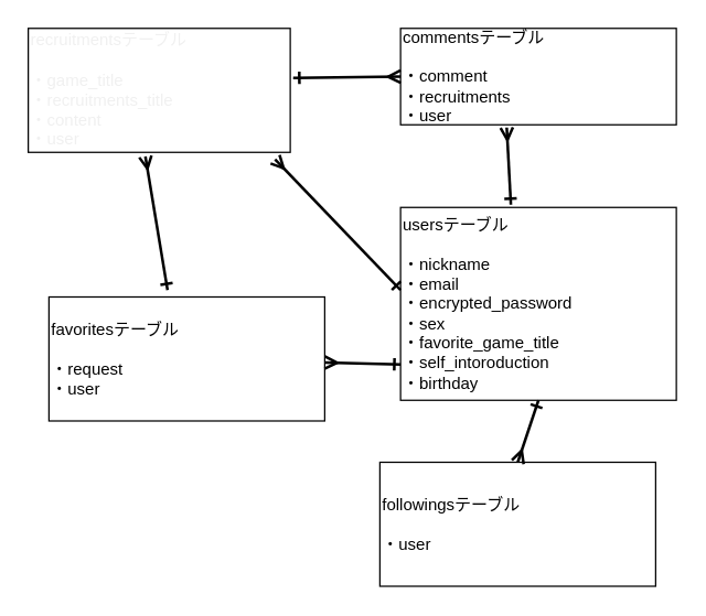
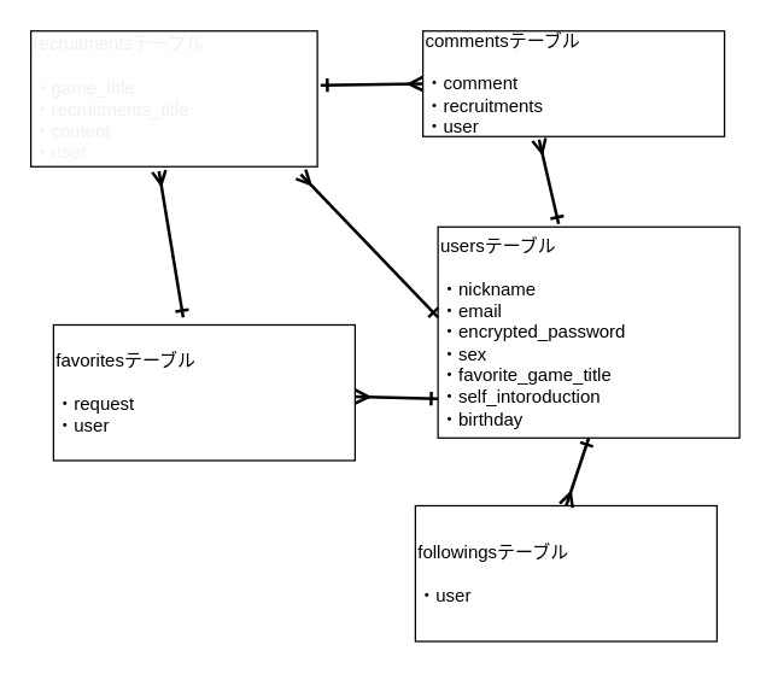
  <mxCell id="0" />
  <mxCell id="1" parent="0" />
  <mxCell id="2" value="usersテーブル&lt;br&gt;&lt;br&gt;・nickname&lt;br&gt;・email&lt;br&gt;・encrypted_password&lt;br&gt;・sex&lt;br&gt;・favorite_game_title&lt;br&gt;・self_intoroduction&lt;br&gt;・birthday" style="rounded=0;whiteSpace=wrap;html=1;align=left;" vertex="1" parent="1"><mxGeometry x="290" y="150" width="200" height="140" as="geometry" /></mxCell>
  <mxCell id="3" value="recruitmentsテーブル&lt;br&gt;&lt;br&gt;・game_title&lt;br&gt;・recruitments_title&lt;br&gt;・content&lt;br&gt;・user" style="rounded=0;whiteSpace=wrap;html=1;fontFamily=Helvetica;fontSize=12;fontColor=#F0F0F0;align=left;" vertex="1" parent="1"><mxGeometry x="20" y="20" width="190" height="90" as="geometry" /></mxCell>
- <mxCell id="4" value="commentsテーブル&lt;br&gt;&lt;br&gt;・comment&lt;br&gt;・recruitments&lt;br&gt;・user" style="rounded=0;whiteSpace=wrap;html=1;align=left;" vertex="1" parent="1"><mxGeometry x="290" y="20" width="200" height="70" as="geometry" /></mxCell>
+ <mxCell id="4" value="commentsテーブル&lt;br&gt;&lt;br&gt;・comment&lt;br&gt;・recruitments&lt;br&gt;・user" style="rounded=0;whiteSpace=wrap;html=1;align=left;" vertex="1" parent="1"><mxGeometry x="280" y="20" width="200" height="70" as="geometry" /></mxCell>
  <mxCell id="5" value="favoritesテーブル&lt;br&gt;&lt;br&gt;・request&lt;br&gt;・user" style="rounded=0;whiteSpace=wrap;html=1;align=left;" vertex="1" parent="1"><mxGeometry x="35" y="215" width="200" height="90" as="geometry" /></mxCell>
  <mxCell id="6" value="followingsテーブル&lt;br&gt;&lt;br&gt;・user" style="rounded=0;whiteSpace=wrap;html=1;align=left;" vertex="1" parent="1"><mxGeometry x="275" y="335" width="200" height="90" as="geometry" /></mxCell>
  <mxCell id="7" value="" style="endArrow=ERone;html=1;fontFamily=Helvetica;fontSize=12;fontColor=#F0F0F0;strokeWidth=2;startArrow=ERmany;startFill=0;endFill=0;exitX=0.942;exitY=1.056;exitDx=0;exitDy=0;exitPerimeter=0;" edge="1" parent="1" source="3"><mxGeometry width="50" height="50" relative="1" as="geometry"><mxPoint x="220" y="210" as="sourcePoint" /><mxPoint x="290" y="210" as="targetPoint" /></mxGeometry></mxCell>
  <mxCell id="8" value="" style="endArrow=ERone;html=1;fontFamily=Helvetica;fontSize=12;fontColor=#F0F0F0;strokeWidth=2;startArrow=ERmany;startFill=0;endFill=0;exitX=0.385;exitY=1.029;exitDx=0;exitDy=0;exitPerimeter=0;entryX=0.4;entryY=-0.014;entryDx=0;entryDy=0;entryPerimeter=0;" edge="1" parent="1" source="4" target="2"><mxGeometry width="50" height="50" relative="1" as="geometry"><mxPoint x="310" y="140" as="sourcePoint" /><mxPoint x="380" y="140" as="targetPoint" /></mxGeometry></mxCell>
  <mxCell id="9" value="" style="endArrow=ERone;html=1;fontFamily=Helvetica;fontSize=12;fontColor=#F0F0F0;strokeWidth=2;startArrow=ERmany;startFill=0;endFill=0;entryX=0.5;entryY=1;entryDx=0;entryDy=0;exitX=0.5;exitY=0;exitDx=0;exitDy=0;" edge="1" parent="1" source="6" target="2"><mxGeometry width="50" height="50" relative="1" as="geometry"><mxPoint x="330" y="330" as="sourcePoint" /><mxPoint x="400" y="330" as="targetPoint" /></mxGeometry></mxCell>
  <mxCell id="10" value="" style="endArrow=ERone;html=1;fontFamily=Helvetica;fontSize=12;fontColor=#F0F0F0;strokeWidth=2;startArrow=ERmany;startFill=0;endFill=0;entryX=0;entryY=0.814;entryDx=0;entryDy=0;entryPerimeter=0;" edge="1" parent="1" source="5" target="2"><mxGeometry width="50" height="50" relative="1" as="geometry"><mxPoint x="550" y="220" as="sourcePoint" /><mxPoint x="550" y="310" as="targetPoint" /></mxGeometry></mxCell>
  <mxCell id="11" value="" style="endArrow=ERone;html=1;fontFamily=Helvetica;fontSize=12;fontColor=#F0F0F0;strokeWidth=2;startArrow=ERmany;startFill=0;endFill=0;entryX=0.43;entryY=-0.056;entryDx=0;entryDy=0;entryPerimeter=0;exitX=0.447;exitY=1.033;exitDx=0;exitDy=0;exitPerimeter=0;" edge="1" parent="1" source="3" target="5"><mxGeometry width="50" height="50" relative="1" as="geometry"><mxPoint x="50" y="150" as="sourcePoint" /><mxPoint x="120" y="150" as="targetPoint" /></mxGeometry></mxCell>
  <mxCell id="12" value="" style="endArrow=ERone;html=1;fontFamily=Helvetica;fontSize=12;fontColor=#F0F0F0;strokeWidth=2;startArrow=ERmany;startFill=0;endFill=0;exitX=0;exitY=0.5;exitDx=0;exitDy=0;entryX=1.011;entryY=0.4;entryDx=0;entryDy=0;entryPerimeter=0;" edge="1" parent="1" source="4" target="3"><mxGeometry width="50" height="50" relative="1" as="geometry"><mxPoint x="140" y="150" as="sourcePoint" /><mxPoint x="230" y="80" as="targetPoint" /></mxGeometry></mxCell>
